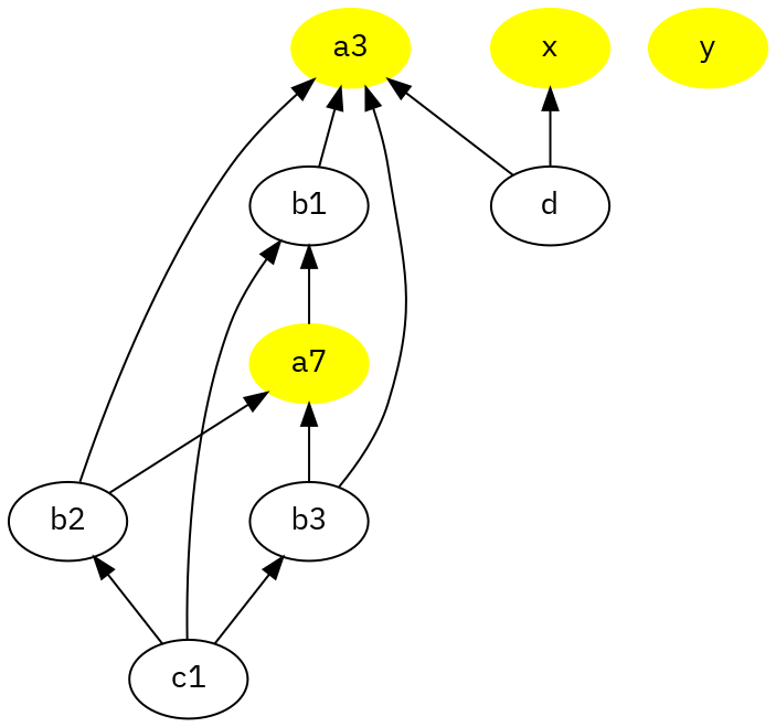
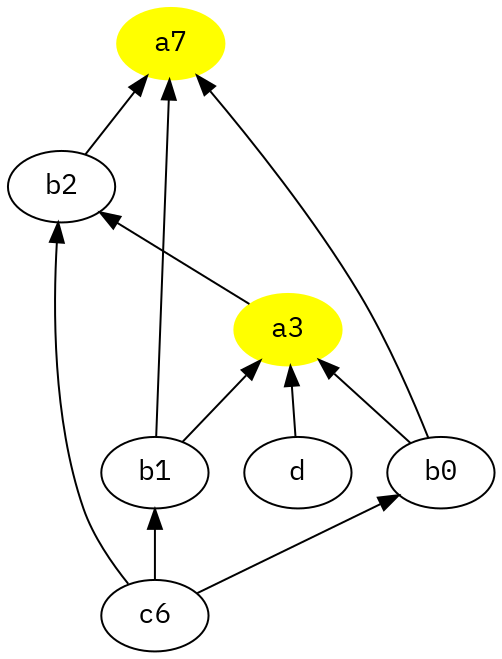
  digraph {
    fontname="IBM Plex Mono"
    node [fontname="IBM Plex Mono"]
    edge [dir=back fontname="IBM Plex Mono"]
    b1
-   c1
-   y [color=yellow style=filled]
-   x [color=yellow style=filled]
+   c1 [label=c6]
    d
    b2
    n7 [color=yellow label=a7 style=filled]
-   b3
+   b3 [label=b0]
    a3 [color=yellow style=filled]
    b1 -> c1
-   x -> d
    b2 -> c1
-   b1 -> n7
+   n7 -> b1
    n7 -> b2
    n7 -> b3
    b3 -> c1
    a3 -> b1
    a3 -> d
-   a3 -> b2
+   b2 -> a3
    a3 -> b3
  }
